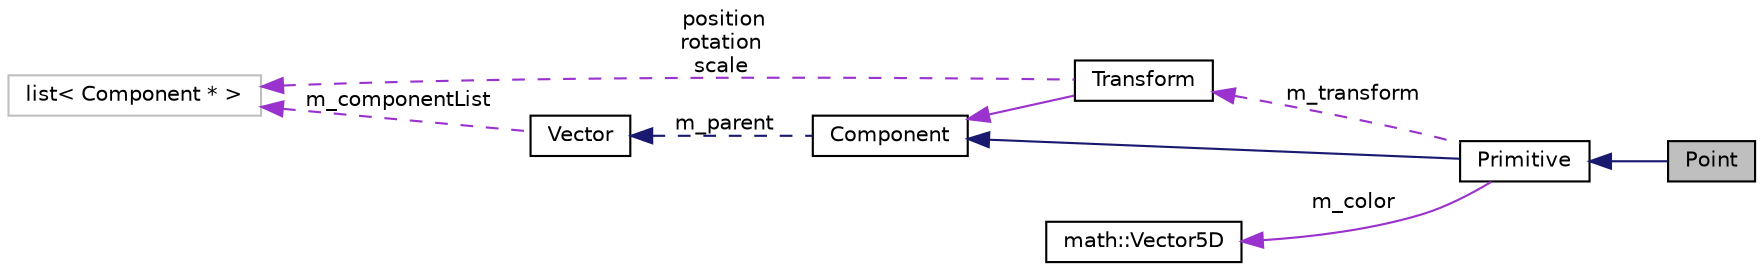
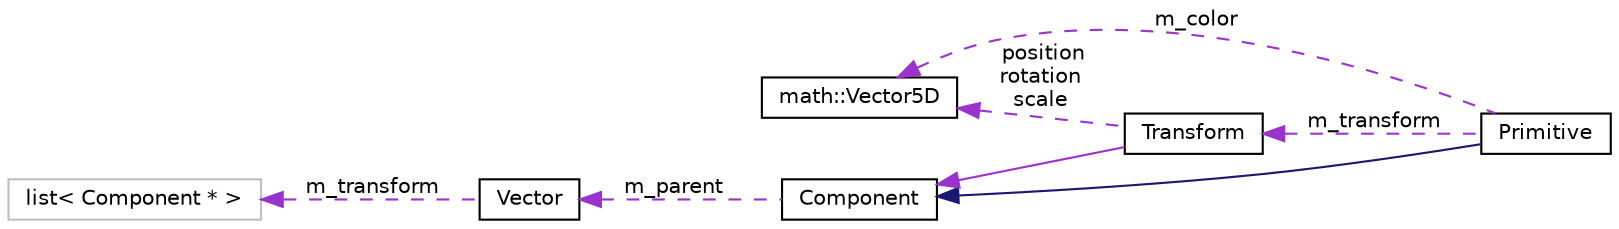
  digraph {
    rankdir=LR
    node [color=black fillcolor=white fontname=Helvetica fontsize=10 shape=record style=filled]
    edge [color=darkorchid3 dir=back fontname=Helvetica fontsize=10 labelfontname=Helvetica labelfontsize=10 style=dashed]
-   n1 [fillcolor=grey75 fontcolor=black height=0.2 label=Point width=0.4]
    n2 [height=0.2 label=Primitive width=0.4]
    n3 [height=0.2 label=Component width=0.4]
    n4 [height=0.2 label=Transform width=0.4]
    n5 [height=0.2 label=Vector width=0.4]
    n6 [color=grey75 height=0.2 label="list\< Component * \>" width=0.4]
    n7 [height=0.2 label="math::Vector5D" width=0.4]
-   n2 -> n1 [color=midnightblue style=solid]
    n3 -> n2 [color=midnightblue style=solid]
    n3 -> n4 [style=solid]
    n4 -> n2 [label=" m_transform"]
-   n5 -> n3 [color=midnightblue label=" m_parent"]
-   n6 -> n5 [label=" m_componentList"]
-   n7 -> n2 [label=" m_color" style=solid]
-   n6 -> n4 [label=" position\nrotation\nscale"]
+   n5 -> n3 [label=" m_parent"]
+   n6 -> n5 [label=" m_transform"]
+   n7 -> n2 [label=" m_color"]
+   n7 -> n4 [label=" position\nrotation\nscale"]
  }
